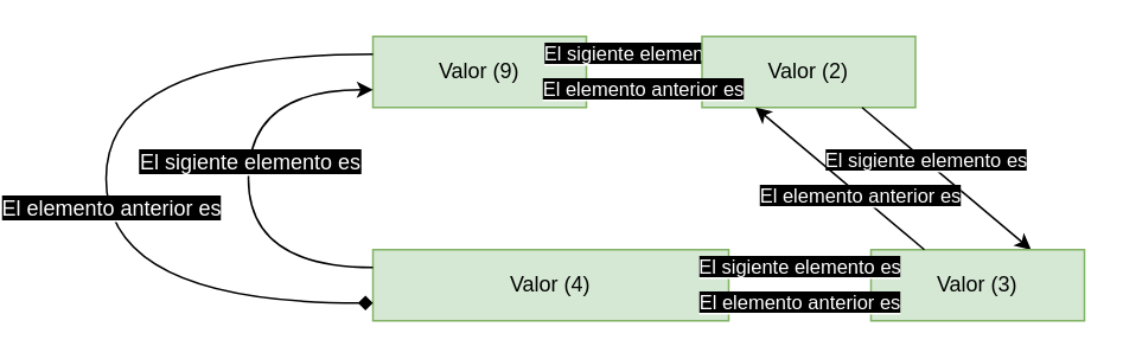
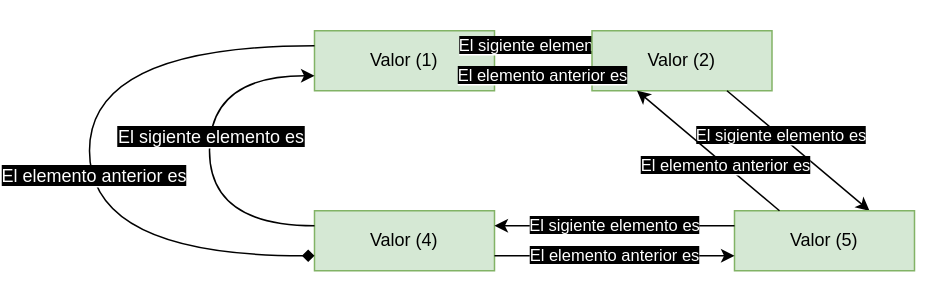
  <mxCell id="0" />
  <mxCell id="1" parent="0" />
- <mxCell id="2" value="Valor (9)" style="rounded=0;whiteSpace=wrap;html=1;fillColor=#d5e8d4;strokeColor=#82b366;" vertex="1" parent="1"><mxGeometry x="170" y="20" width="120" height="40" as="geometry" /></mxCell>
+ <mxCell id="2" value="Valor (1)" style="rounded=0;whiteSpace=wrap;html=1;fillColor=#d5e8d4;strokeColor=#82b366;" vertex="1" parent="1"><mxGeometry x="170" y="20" width="120" height="40" as="geometry" /></mxCell>
  <mxCell id="3" value="&lt;font color=&quot;#FFFFFF&quot;&gt;&lt;span style=&quot;background-color: rgb(0 , 0 , 0)&quot;&gt;El sigiente elemento es&lt;/span&gt;&lt;/font&gt;" style="endArrow=classic;html=1;exitX=1;exitY=0.25;exitDx=0;exitDy=0;entryX=0;entryY=0.25;entryDx=0;entryDy=0;" edge="1" parent="1" source="2" target="4"><mxGeometry width="50" height="50" relative="1" as="geometry"><mxPoint x="340" y="60" as="sourcePoint" /><mxPoint x="450" y="40" as="targetPoint" /></mxGeometry></mxCell>
  <mxCell id="4" value="Valor (2)" style="rounded=0;whiteSpace=wrap;html=1;fillColor=#d5e8d4;strokeColor=#82b366;" vertex="1" parent="1"><mxGeometry x="355" y="20" width="120" height="40" as="geometry" /></mxCell>
  <mxCell id="5" value="&lt;font color=&quot;#FFFFFF&quot;&gt;&lt;span style=&quot;background-color: rgb(0 , 0 , 0)&quot;&gt;El sigiente elemento es&lt;/span&gt;&lt;/font&gt;" style="endArrow=classic;html=1;exitX=0.75;exitY=1;exitDx=0;exitDy=0;entryX=0.75;entryY=0;entryDx=0;entryDy=0;" edge="1" parent="1" source="4" target="6"><mxGeometry x="-0.25" width="50" height="50" relative="1" as="geometry"><mxPoint x="620" y="60" as="sourcePoint" /><mxPoint x="730" y="40" as="targetPoint" /><mxPoint as="offset" /></mxGeometry></mxCell>
- <mxCell id="6" value="Valor (3)" style="rounded=0;whiteSpace=wrap;html=1;fillColor=#d5e8d4;strokeColor=#82b366;" vertex="1" parent="1"><mxGeometry x="450" y="140" width="120" height="40" as="geometry" /></mxCell>
- <mxCell id="7" value="Valor (4)" style="rounded=0;whiteSpace=wrap;html=1;fillColor=#d5e8d4;strokeColor=#82b366;" vertex="1" parent="1"><mxGeometry x="170" y="140" width="200" height="40" as="geometry" /></mxCell>
+ <mxCell id="6" value="Valor (5)" style="rounded=0;whiteSpace=wrap;html=1;fillColor=#d5e8d4;strokeColor=#82b366;" vertex="1" parent="1"><mxGeometry x="450" y="140" width="120" height="40" as="geometry" /></mxCell>
+ <mxCell id="7" value="Valor (4)" style="rounded=0;whiteSpace=wrap;html=1;fillColor=#d5e8d4;strokeColor=#82b366;" vertex="1" parent="1"><mxGeometry x="170" y="140" width="120" height="40" as="geometry" /></mxCell>
  <mxCell id="8" value="&lt;font color=&quot;#FFFFFF&quot;&gt;&lt;span style=&quot;background-color: rgb(0 , 0 , 0)&quot;&gt;El elemento anterior es&lt;/span&gt;&lt;/font&gt;" style="endArrow=classic;html=1;exitX=0;exitY=0.75;exitDx=0;exitDy=0;entryX=1;entryY=0.75;entryDx=0;entryDy=0;" edge="1" parent="1" source="4" target="2"><mxGeometry width="50" height="50" relative="1" as="geometry"><mxPoint x="309.81" y="100.238" as="sourcePoint" /><mxPoint x="469.81" y="100.238" as="targetPoint" /></mxGeometry></mxCell>
  <mxCell id="9" value="&lt;font color=&quot;#FFFFFF&quot;&gt;&lt;span style=&quot;background-color: rgb(0 , 0 , 0)&quot;&gt;El elemento anterior es&lt;/span&gt;&lt;/font&gt;" style="endArrow=classic;html=1;exitX=0.25;exitY=0;exitDx=0;exitDy=0;entryX=0.25;entryY=1;entryDx=0;entryDy=0;" edge="1" parent="1" source="6" target="4"><mxGeometry x="-0.25" width="50" height="50" relative="1" as="geometry"><mxPoint x="439.944" y="79.944" as="sourcePoint" /><mxPoint x="439.944" y="159.944" as="targetPoint" /><mxPoint as="offset" /></mxGeometry></mxCell>
  <mxCell id="10" value="&lt;font color=&quot;#FFFFFF&quot;&gt;&lt;span style=&quot;background-color: rgb(0 , 0 , 0)&quot;&gt;El sigiente elemento es&lt;/span&gt;&lt;/font&gt;" style="endArrow=classic;html=1;exitX=0;exitY=0.25;exitDx=0;exitDy=0;entryX=1;entryY=0.25;entryDx=0;entryDy=0;" edge="1" parent="1" source="6" target="7"><mxGeometry width="50" height="50" relative="1" as="geometry"><mxPoint x="290" y="200" as="sourcePoint" /><mxPoint x="450" y="200" as="targetPoint" /></mxGeometry></mxCell>
  <mxCell id="11" value="&lt;font color=&quot;#FFFFFF&quot;&gt;&lt;span style=&quot;background-color: rgb(0 , 0 , 0)&quot;&gt;El elemento anterior es&lt;/span&gt;&lt;/font&gt;" style="endArrow=classic;html=1;exitX=1;exitY=0.75;exitDx=0;exitDy=0;entryX=0;entryY=0.75;entryDx=0;entryDy=0;" edge="1" parent="1" source="7" target="6"><mxGeometry width="50" height="50" relative="1" as="geometry"><mxPoint x="450" y="220" as="sourcePoint" /><mxPoint x="290" y="220" as="targetPoint" /></mxGeometry></mxCell>
  <mxCell id="12" value="" style="curved=1;endArrow=classic;html=1;exitX=0;exitY=0.25;exitDx=0;exitDy=0;" edge="1" parent="1" source="7"><mxGeometry width="50" height="50" relative="1" as="geometry"><mxPoint x="50" y="170" as="sourcePoint" /><mxPoint x="170" y="50" as="targetPoint" /><Array as="points"><mxPoint x="100" y="150" /><mxPoint x="100" y="50" /></Array></mxGeometry></mxCell>
  <mxCell id="13" value="&lt;span style=&quot;background-color: rgb(0 , 0 , 0)&quot;&gt;&lt;font color=&quot;#FFFFFF&quot;&gt;&lt;span&gt;El sigiente elemento es&lt;/span&gt;&lt;/font&gt;&lt;/span&gt;" style="text;html=1;resizable=0;points=[];align=center;verticalAlign=middle;labelBackgroundColor=#ffffff;horizontal=1;" vertex="1" connectable="0" parent="12"><mxGeometry x="0.083" y="-2" relative="1" as="geometry"><mxPoint x="-2" as="offset" /></mxGeometry></mxCell>
  <mxCell id="14" value="" style="curved=1;endArrow=diamond;html=1;entryX=0;entryY=0.75;entryDx=0;entryDy=0;exitX=0;exitY=0.25;exitDx=0;exitDy=0;" edge="1" parent="1" source="2" target="7"><mxGeometry width="50" height="50" relative="1" as="geometry"><mxPoint x="90" y="20" as="sourcePoint" /><mxPoint x="110" y="180" as="targetPoint" /><Array as="points"><mxPoint x="20" y="30" /><mxPoint x="20" y="170" /></Array></mxGeometry></mxCell>
  <mxCell id="15" value="&lt;span style=&quot;background-color: rgb(0 , 0 , 0)&quot;&gt;&lt;font color=&quot;#FFFFFF&quot;&gt;&lt;span&gt;El elemento anterior es&lt;/span&gt;&lt;/font&gt;&lt;/span&gt;" style="text;html=1;resizable=0;points=[];align=center;verticalAlign=middle;labelBackgroundColor=#ffffff;" vertex="1" connectable="0" parent="14"><mxGeometry x="0.071" y="2" relative="1" as="geometry"><mxPoint as="offset" /></mxGeometry></mxCell>
